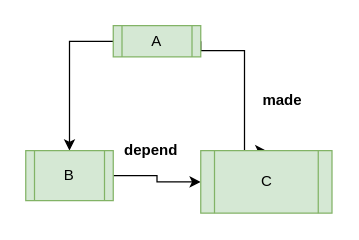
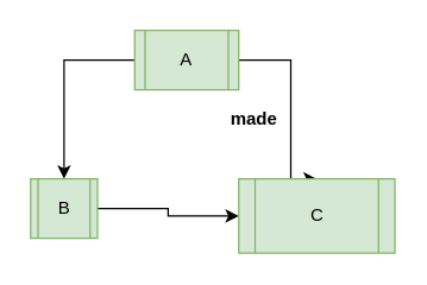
  <mxCell id="0" />
  <mxCell id="1" parent="0" />
  <mxCell id="2" style="edgeStyle=orthogonalEdgeStyle;rounded=0;orthogonalLoop=1;jettySize=auto;html=1;exitX=1;exitY=0.5;exitDx=0;exitDy=0;entryX=0.5;entryY=0;entryDx=0;entryDy=0;fontColor=#FFFFFF;startArrow=none;startFill=0;" parent="1" source="5" target="8" edge="1"><mxGeometry relative="1" as="geometry"><Array as="points"><mxPoint x="195" y="40" /></Array></mxGeometry></mxCell>
- <mxCell id="3" value="made" style="text;html=1;resizable=0;autosize=1;align=center;verticalAlign=middle;points=[];fillColor=none;strokeColor=none;rounded=0;fontColor=#000000;fontStyle=1" parent="1" vertex="1"><mxGeometry x="200" y="70" width="50" height="20" as="geometry" /></mxCell>
+ <mxCell id="3" value="made" style="text;html=1;resizable=0;autosize=1;align=center;verticalAlign=middle;points=[];fillColor=none;strokeColor=none;rounded=0;fontColor=#000000;fontStyle=1" parent="1" vertex="1"><mxGeometry x="145" y="70" width="50" height="20" as="geometry" /></mxCell>
  <mxCell id="4" style="edgeStyle=orthogonalEdgeStyle;rounded=0;orthogonalLoop=1;jettySize=auto;html=1;exitX=0;exitY=0.5;exitDx=0;exitDy=0;entryX=0.5;entryY=0;entryDx=0;entryDy=0;" edge="1" parent="1" source="5" target="7"><mxGeometry relative="1" as="geometry" /></mxCell>
- <mxCell id="5" value="A" style="shape=process;whiteSpace=wrap;html=1;backgroundOutline=1;fillColor=#d5e8d4;strokeColor=#82b366;" vertex="1" parent="1"><mxGeometry x="90" y="20" width="70" height="25" as="geometry" /></mxCell>
+ <mxCell id="5" value="A" style="shape=process;whiteSpace=wrap;html=1;backgroundOutline=1;fillColor=#d5e8d4;strokeColor=#82b366;" vertex="1" parent="1"><mxGeometry x="90" y="20" width="70" height="40" as="geometry" /></mxCell>
  <mxCell id="6" style="edgeStyle=orthogonalEdgeStyle;rounded=0;orthogonalLoop=1;jettySize=auto;html=1;exitX=1;exitY=0.5;exitDx=0;exitDy=0;entryX=0;entryY=0.5;entryDx=0;entryDy=0;" edge="1" parent="1" source="7" target="8"><mxGeometry relative="1" as="geometry" /></mxCell>
- <mxCell id="7" value="B" style="shape=process;whiteSpace=wrap;html=1;backgroundOutline=1;fillColor=#d5e8d4;strokeColor=#82b366;" vertex="1" parent="1"><mxGeometry x="20" y="120" width="70" height="40" as="geometry" /></mxCell>
+ <mxCell id="7" value="B" style="shape=process;whiteSpace=wrap;html=1;backgroundOutline=1;fillColor=#d5e8d4;strokeColor=#82b366;" vertex="1" parent="1"><mxGeometry x="20" y="120" width="45" height="40" as="geometry" /></mxCell>
  <mxCell id="8" value="C" style="shape=process;whiteSpace=wrap;html=1;backgroundOutline=1;fillColor=#d5e8d4;strokeColor=#82b366;" vertex="1" parent="1"><mxGeometry x="160" y="120" width="105" height="50" as="geometry" /></mxCell>
- <mxCell id="9" value="depend" style="text;html=1;resizable=0;autosize=1;align=center;verticalAlign=middle;points=[];fillColor=none;strokeColor=none;rounded=0;fontColor=#000000;fontStyle=1" vertex="1" parent="1"><mxGeometry x="90" y="110" width="60" height="20" as="geometry" /></mxCell>
